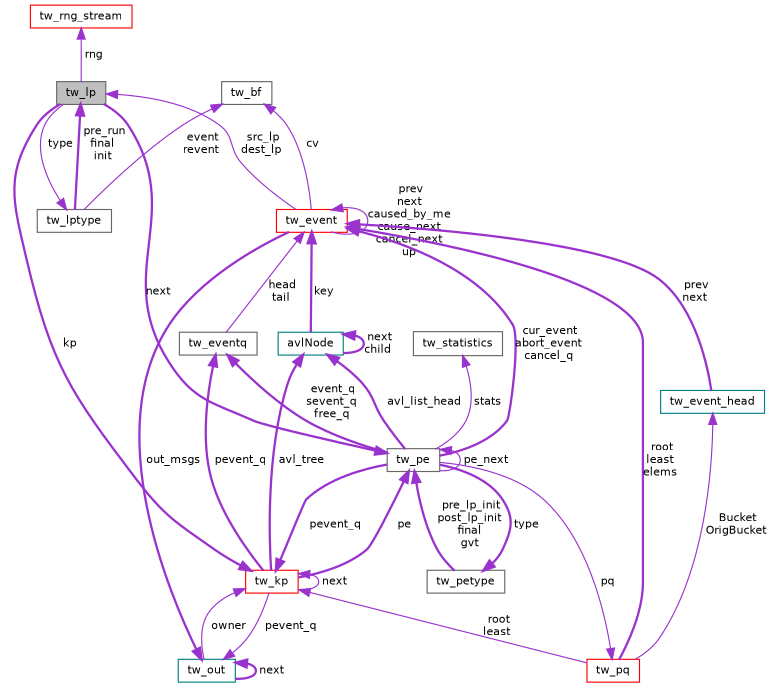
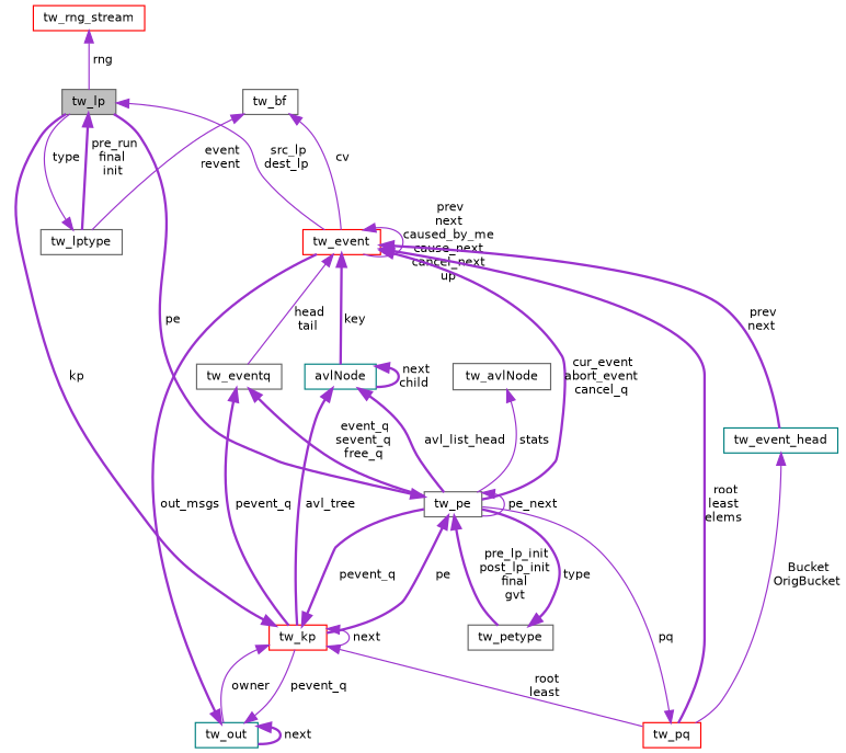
  digraph {
    node [color=gray40 fillcolor=white fontname=Helvetica fontsize=10 shape=record style=filled]
    edge [color=darkorchid3 dir=back fontname=Helvetica fontsize=10 labelfontname=Helvetica labelfontsize=10 style=bold]
    n1 [fillcolor=grey75 fontcolor=black height=0.2 label=tw_lp width=0.4]
    n2 [height=0.2 label=tw_lptype width=0.4]
    n3 [color=red height=0.2 label=tw_event width=0.4]
    n4 [height=0.2 label=tw_pe width=0.4]
    n5 [color=red height=0.2 label=tw_pq width=0.4]
    n6 [height=0.2 label=tw_eventq width=0.4]
    n7 [color=teal height=0.2 label=avlNode width=0.4]
    n8 [color=teal height=0.2 label=tw_event_head width=0.4]
    n9 [color=red height=0.2 label=tw_rng_stream width=0.4]
    n10 [height=0.2 label=tw_bf width=0.4]
    n11 [color=red height=0.2 label=tw_kp width=0.4]
    n12 [color=teal height=0.2 label=tw_out width=0.4]
    n13 [height=0.2 label=tw_petype width=0.4]
-   n14 [height=0.2 label=tw_statistics width=0.4]
+   n14 [height=0.2 label=tw_avlNode width=0.4]
    n1 -> n2 [label=" pre_run\nfinal\ninit"]
    n1 -> n3 [label=" src_lp\ndest_lp" style=solid]
    n2 -> n1 [label=" type" style=solid]
    n3 -> n3 [label=" prev\nnext\ncaused_by_me\ncause_next\ncancel_next\nup" style=solid]
    n3 -> n4 [label=" cur_event\nabort_event\ncancel_q"]
    n3 -> n5 [label=" root\nleast\nelems"]
    n3 -> n6 [label=" head\ntail" style=solid]
    n3 -> n7 [label=" key"]
    n3 -> n8 [label=" prev\nnext"]
-   n4 -> n1 [label=" next"]
+   n4 -> n1 [label=" pe"]
    n4 -> n4 [label=" pe_next" style=solid]
    n4 -> n11 [label=" pe"]
    n4 -> n13 [label=" pre_lp_init\npost_lp_init\nfinal\ngvt"]
    n5 -> n4 [label=" pq" style=solid]
    n6 -> n4 [label=" event_q\nsevent_q\nfree_q"]
    n6 -> n11 [label=" pevent_q"]
    n7 -> n4 [label=" avl_list_head"]
    n7 -> n7 [label=" next\nchild"]
    n7 -> n11 [label=" avl_tree"]
    n8 -> n5 [label=" Bucket\nOrigBucket" style=solid]
    n9 -> n1 [label=" rng" style=solid]
    n10 -> n2 [label=" event\nrevent" style=solid]
    n10 -> n3 [label=" cv" style=solid]
    n11 -> n1 [label=" kp"]
    n11 -> n4 [label=" pevent_q"]
    n11 -> n5 [label=" root\nleast" style=solid]
    n11 -> n11 [label=" next" style=solid]
    n11 -> n12 [label=" owner" style=solid]
    n12 -> n3 [label=" out_msgs"]
    n12 -> n11 [label=" pevent_q" style=solid]
    n12 -> n12 [label=" next"]
    n13 -> n4 [label=" type"]
    n14 -> n4 [label=" stats" style=solid]
  }
